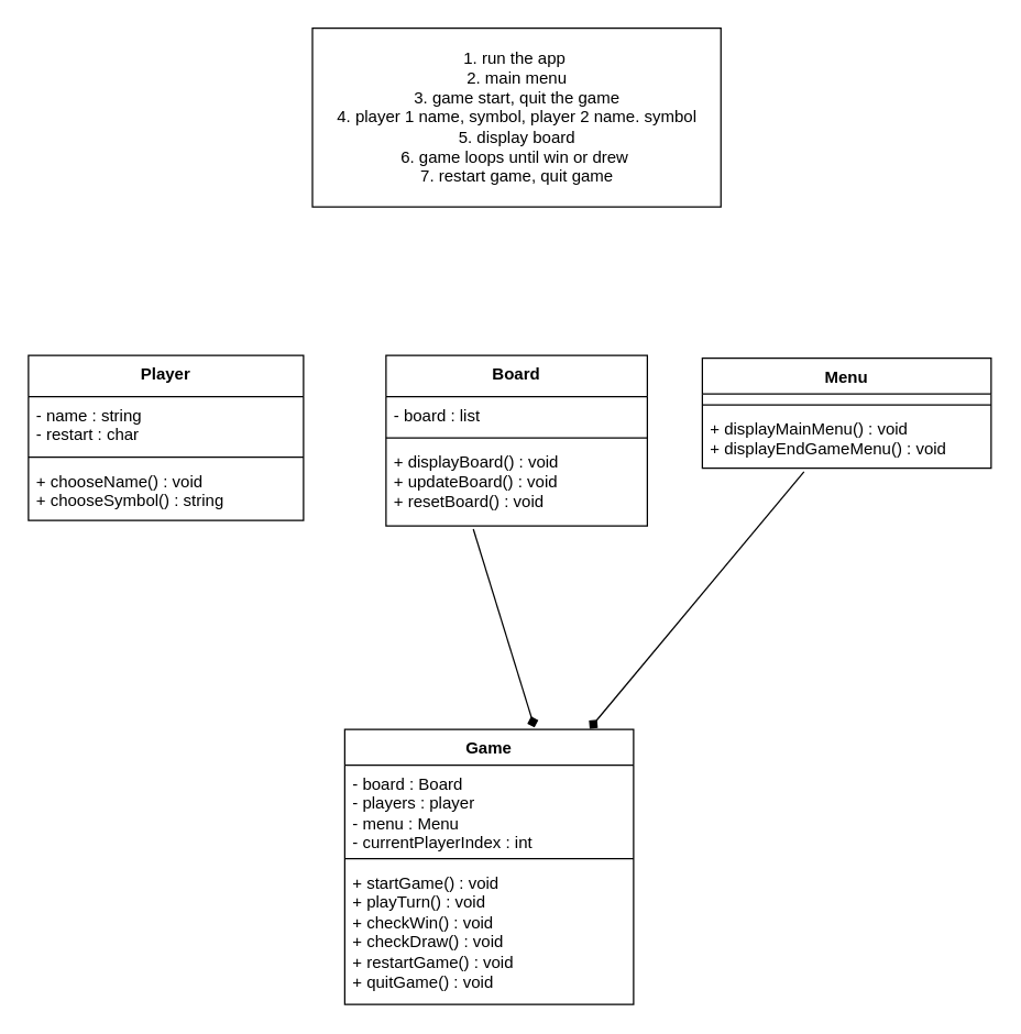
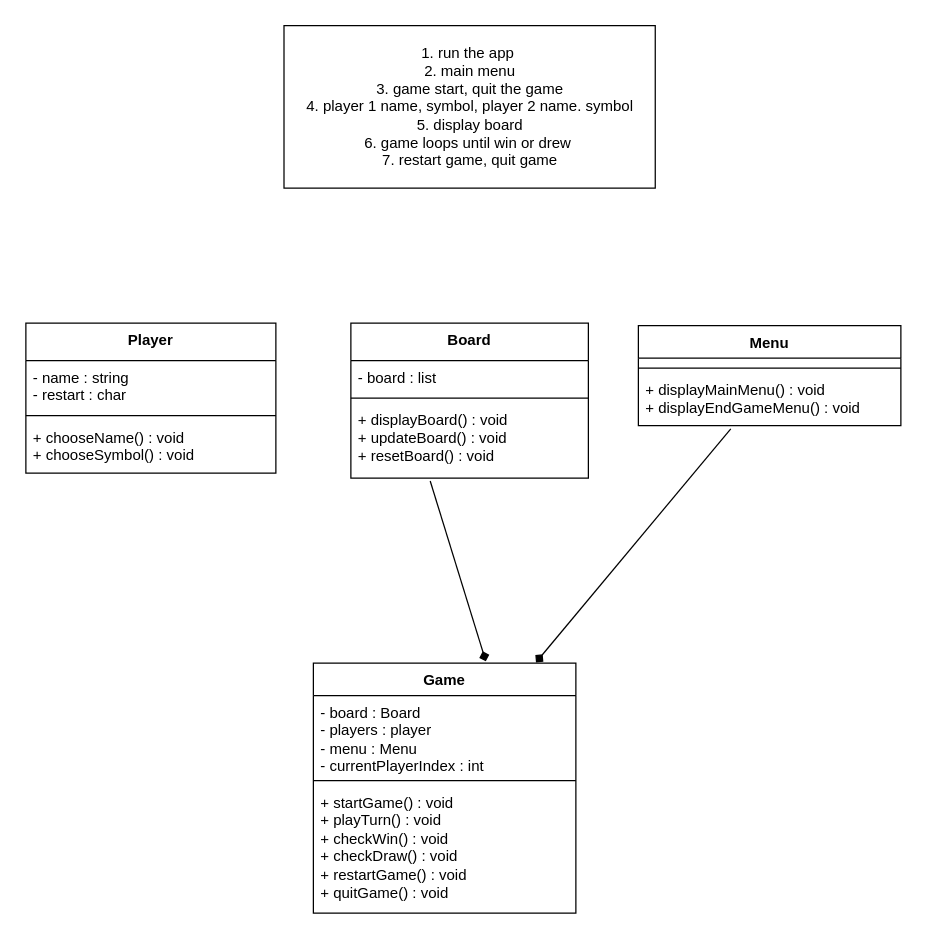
  <mxCell id="0" />
  <mxCell id="1" parent="0" />
  <mxCell id="2" value="Player" style="swimlane;fontStyle=1;align=center;verticalAlign=top;childLayout=stackLayout;horizontal=1;startSize=30;horizontalStack=0;resizeParent=1;resizeParentMax=0;resizeLast=0;collapsible=1;marginBottom=0;whiteSpace=wrap;html=1;" parent="1" vertex="1"><mxGeometry x="20" y="258" width="200" height="120" as="geometry" /></mxCell>
  <mxCell id="3" value="- name : string&amp;nbsp;&lt;div&gt;- restart : char&lt;/div&gt;" style="text;strokeColor=none;fillColor=none;align=left;verticalAlign=top;spacingLeft=4;spacingRight=4;overflow=hidden;rotatable=0;points=[[0,0.5],[1,0.5]];portConstraint=eastwest;whiteSpace=wrap;html=1;" parent="2" vertex="1"><mxGeometry y="30" width="200" height="40" as="geometry" /></mxCell>
  <mxCell id="4" value="" style="line;strokeWidth=1;fillColor=none;align=left;verticalAlign=middle;spacingTop=-1;spacingLeft=3;spacingRight=3;rotatable=0;labelPosition=right;points=[];portConstraint=eastwest;strokeColor=inherit;" parent="2" vertex="1"><mxGeometry y="70" width="200" height="8" as="geometry" /></mxCell>
- <mxCell id="5" value="+ chooseName() : void&lt;div&gt;+ chooseSymbol() : string&lt;/div&gt;&lt;div&gt;&lt;br&gt;&lt;/div&gt;" style="text;strokeColor=none;fillColor=none;align=left;verticalAlign=top;spacingLeft=4;spacingRight=4;overflow=hidden;rotatable=0;points=[[0,0.5],[1,0.5]];portConstraint=eastwest;whiteSpace=wrap;html=1;" parent="2" vertex="1"><mxGeometry y="78" width="200" height="42" as="geometry" /></mxCell>
+ <mxCell id="5" value="+ chooseName() : void&lt;div&gt;+ chooseSymbol() : void&lt;/div&gt;&lt;div&gt;&lt;br&gt;&lt;/div&gt;" style="text;strokeColor=none;fillColor=none;align=left;verticalAlign=top;spacingLeft=4;spacingRight=4;overflow=hidden;rotatable=0;points=[[0,0.5],[1,0.5]];portConstraint=eastwest;whiteSpace=wrap;html=1;" parent="2" vertex="1"><mxGeometry y="78" width="200" height="42" as="geometry" /></mxCell>
  <mxCell id="6" value="Board" style="swimlane;fontStyle=1;align=center;verticalAlign=top;childLayout=stackLayout;horizontal=1;startSize=30;horizontalStack=0;resizeParent=1;resizeParentMax=0;resizeLast=0;collapsible=1;marginBottom=0;whiteSpace=wrap;html=1;" parent="1" vertex="1"><mxGeometry x="280" y="258" width="190" height="124" as="geometry" /></mxCell>
  <mxCell id="7" value="- board : list" style="text;strokeColor=none;fillColor=none;align=left;verticalAlign=top;spacingLeft=4;spacingRight=4;overflow=hidden;rotatable=0;points=[[0,0.5],[1,0.5]];portConstraint=eastwest;whiteSpace=wrap;html=1;" parent="6" vertex="1"><mxGeometry y="30" width="190" height="26" as="geometry" /></mxCell>
  <mxCell id="8" value="" style="line;strokeWidth=1;fillColor=none;align=left;verticalAlign=middle;spacingTop=-1;spacingLeft=3;spacingRight=3;rotatable=0;labelPosition=right;points=[];portConstraint=eastwest;strokeColor=inherit;" parent="6" vertex="1"><mxGeometry y="56" width="190" height="8" as="geometry" /></mxCell>
  <mxCell id="9" value="+ displayBoard() : void&lt;div&gt;+ updateBoard() : void&lt;/div&gt;&lt;div&gt;+ resetBoard() : void&amp;nbsp;&lt;/div&gt;&lt;div&gt;&lt;br&gt;&lt;/div&gt;" style="text;strokeColor=none;fillColor=none;align=left;verticalAlign=top;spacingLeft=4;spacingRight=4;overflow=hidden;rotatable=0;points=[[0,0.5],[1,0.5]];portConstraint=eastwest;whiteSpace=wrap;html=1;" parent="6" vertex="1"><mxGeometry y="64" width="190" height="60" as="geometry" /></mxCell>
  <mxCell id="10" value="Menu" style="swimlane;fontStyle=1;align=center;verticalAlign=top;childLayout=stackLayout;horizontal=1;startSize=26;horizontalStack=0;resizeParent=1;resizeParentMax=0;resizeLast=0;collapsible=1;marginBottom=0;whiteSpace=wrap;html=1;" parent="1" vertex="1"><mxGeometry x="510" y="260" width="210" height="80" as="geometry" /></mxCell>
  <mxCell id="11" value="- board : list" style="text;strokeColor=none;fillColor=none;align=left;verticalAlign=top;spacingLeft=4;spacingRight=4;overflow=hidden;rotatable=0;points=[[0,0.5],[1,0.5]];portConstraint=eastwest;whiteSpace=wrap;html=1;" parent="10" vertex="1"><mxGeometry y="26" width="210" height="4" as="geometry" /></mxCell>
  <mxCell id="12" value="" style="line;strokeWidth=1;fillColor=none;align=left;verticalAlign=middle;spacingTop=-1;spacingLeft=3;spacingRight=3;rotatable=0;labelPosition=right;points=[];portConstraint=eastwest;strokeColor=inherit;" parent="10" vertex="1"><mxGeometry y="30" width="210" height="8" as="geometry" /></mxCell>
  <mxCell id="13" value="+ displayMainMenu() : void&lt;div&gt;+ displayEndGameMenu() : void&lt;/div&gt;&lt;div&gt;&lt;br&gt;&lt;/div&gt;" style="text;strokeColor=none;fillColor=none;align=left;verticalAlign=top;spacingLeft=4;spacingRight=4;overflow=hidden;rotatable=0;points=[[0,0.5],[1,0.5]];portConstraint=eastwest;whiteSpace=wrap;html=1;" parent="10" vertex="1"><mxGeometry y="38" width="210" height="42" as="geometry" /></mxCell>
  <mxCell id="14" value="Game" style="swimlane;fontStyle=1;align=center;verticalAlign=top;childLayout=stackLayout;horizontal=1;startSize=26;horizontalStack=0;resizeParent=1;resizeParentMax=0;resizeLast=0;collapsible=1;marginBottom=0;whiteSpace=wrap;html=1;" parent="1" vertex="1"><mxGeometry x="250" y="530" width="210" height="200" as="geometry" /></mxCell>
  <mxCell id="15" value="- board : Board&lt;div&gt;- players : player&lt;/div&gt;&lt;div&gt;- menu : Menu&lt;/div&gt;&lt;div&gt;- currentPlayerIndex : int&amp;nbsp;&lt;/div&gt;" style="text;strokeColor=none;fillColor=none;align=left;verticalAlign=top;spacingLeft=4;spacingRight=4;overflow=hidden;rotatable=0;points=[[0,0.5],[1,0.5]];portConstraint=eastwest;whiteSpace=wrap;html=1;" parent="14" vertex="1"><mxGeometry y="26" width="210" height="64" as="geometry" /></mxCell>
  <mxCell id="16" value="" style="line;strokeWidth=1;fillColor=none;align=left;verticalAlign=middle;spacingTop=-1;spacingLeft=3;spacingRight=3;rotatable=0;labelPosition=right;points=[];portConstraint=eastwest;strokeColor=inherit;" parent="14" vertex="1"><mxGeometry y="90" width="210" height="8" as="geometry" /></mxCell>
  <mxCell id="17" value="+ startGame() : void&lt;div&gt;+ playTurn() : void&lt;/div&gt;&lt;div&gt;+ checkWin() : void&lt;/div&gt;&lt;div&gt;+ checkDraw() : void&lt;/div&gt;&lt;div&gt;+ restartGame() : void&lt;/div&gt;&lt;div&gt;+ quitGame() : void&lt;/div&gt;" style="text;strokeColor=none;fillColor=none;align=left;verticalAlign=top;spacingLeft=4;spacingRight=4;overflow=hidden;rotatable=0;points=[[0,0.5],[1,0.5]];portConstraint=eastwest;whiteSpace=wrap;html=1;" parent="14" vertex="1"><mxGeometry y="98" width="210" height="102" as="geometry" /></mxCell>
  <mxCell id="18" value="" style="endArrow=diamond;html=1;rounded=0;exitX=0.334;exitY=1.038;exitDx=0;exitDy=0;exitPerimeter=0;endFill=1;entryX=0.657;entryY=-0.007;entryDx=0;entryDy=0;entryPerimeter=0;" parent="1" source="9" target="14" edge="1"><mxGeometry width="50" height="50" relative="1" as="geometry"><mxPoint x="370" y="530" as="sourcePoint" /><mxPoint x="330" y="530" as="targetPoint" /><Array as="points" /></mxGeometry></mxCell>
  <mxCell id="19" value="" style="endArrow=diamond;html=1;rounded=0;exitX=0.352;exitY=1.061;exitDx=0;exitDy=0;exitPerimeter=0;entryX=0.848;entryY=-0.003;entryDx=0;entryDy=0;entryPerimeter=0;endFill=1;" parent="1" source="13" target="14" edge="1"><mxGeometry width="50" height="50" relative="1" as="geometry"><mxPoint x="370" y="530" as="sourcePoint" /><mxPoint x="420" y="480" as="targetPoint" /></mxGeometry></mxCell>
  <mxCell id="20" value="1. run the app&amp;nbsp;&lt;div&gt;2. main menu&lt;/div&gt;&lt;div&gt;3. game start, quit the game&lt;/div&gt;&lt;div&gt;4. player 1 name, symbol, player 2 name. symbol&lt;/div&gt;&lt;div&gt;5. display board&lt;/div&gt;&lt;div&gt;6. game loops until win or drew&amp;nbsp;&lt;/div&gt;&lt;div&gt;7. restart game, quit game&lt;/div&gt;" style="rounded=0;whiteSpace=wrap;html=1;" vertex="1" parent="1"><mxGeometry x="226.5" y="20" width="297" height="130" as="geometry" /></mxCell>
